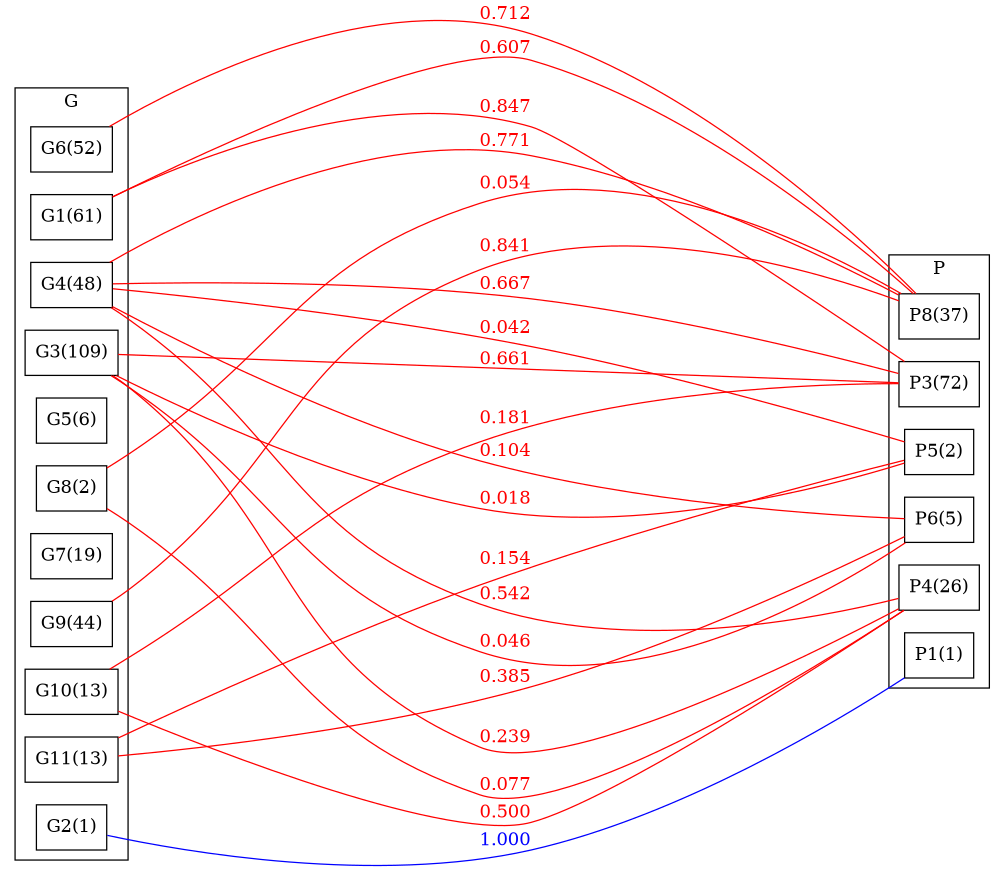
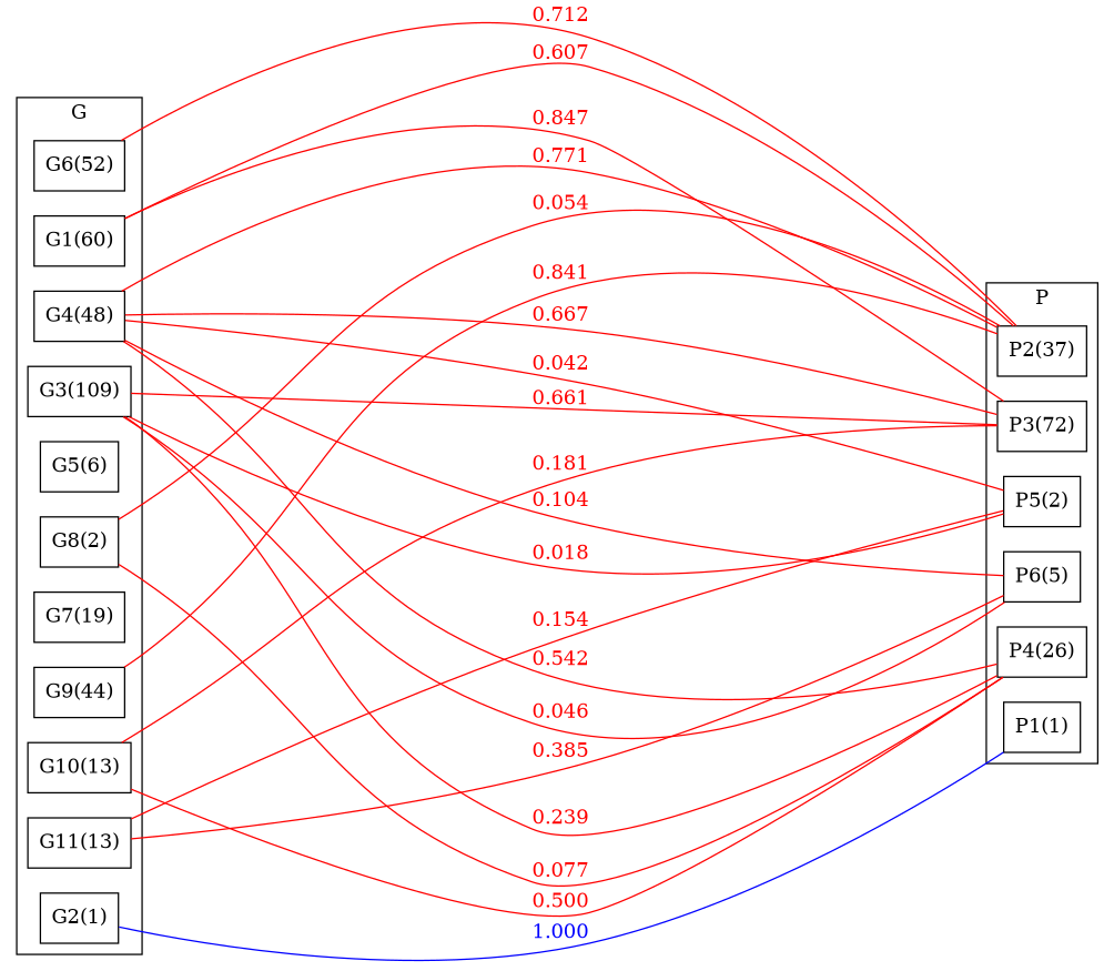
  strict graph {
    concentrate=true
    rankdir=LR
    ranksep="8 equally"
    splines=true
    node [shape=rectangle]
    edge [color=red fontcolor=red]
-   n1 [label="G1(61)"]
+   n1 [label="G1(60)"]
    n2 [label="G2(1)"]
    n3 [label="G3(109)"]
    n4 [label="G4(48)"]
    n5 [label="G5(6)"]
    n6 [label="G6(52)"]
    n7 [label="G7(19)"]
    n8 [label="G8(2)"]
    n9 [label="G9(44)"]
    n10 [label="G10(13)"]
    n11 [label="G11(13)"]
    n12 [label="P1(1)"]
-   n13 [label="P8(37)"]
+   n13 [label="P2(37)"]
    n14 [label="P3(72)"]
    n15 [label="P4(26)"]
    n16 [label="P5(2)"]
    n17 [label="P6(5)"]
    subgraph cluster_1 {
      color=black
      label=G
      rank=same
      n1
      n2
      n3
      n4
      n5
      n6
      n7
      n8
      n9
      n10
      n11
    }
    subgraph cluster_2 {
      color=black
      label=P
      rank=same
      n12
      n13
      n14
      n15
      n16
      n17
    }
    n1 -- n13 [label=0.607]
    n1 -- n14 [label=0.847]
    n3 -- n14 [label=0.661]
    n3 -- n15 [label=0.239]
    n3 -- n16 [label=0.018]
    n3 -- n17 [label=0.046]
    n4 -- n13 [label=0.771]
    n4 -- n14 [label=0.667]
    n4 -- n15 [label=0.542]
    n4 -- n16 [label=0.042]
    n4 -- n17 [label=0.104]
    n6 -- n13 [label=0.712]
    n8 -- n13 [label=0.054]
    n8 -- n15 [label=0.077]
    n9 -- n13 [label=0.841]
    n10 -- n14 [label=0.181]
    n10 -- n15 [label=0.500]
    n11 -- n16 [label=0.154]
    n11 -- n17 [label=0.385]
    n12 -- n2 [color=blue dir=none fontcolor=blue label=1.000]
  }
